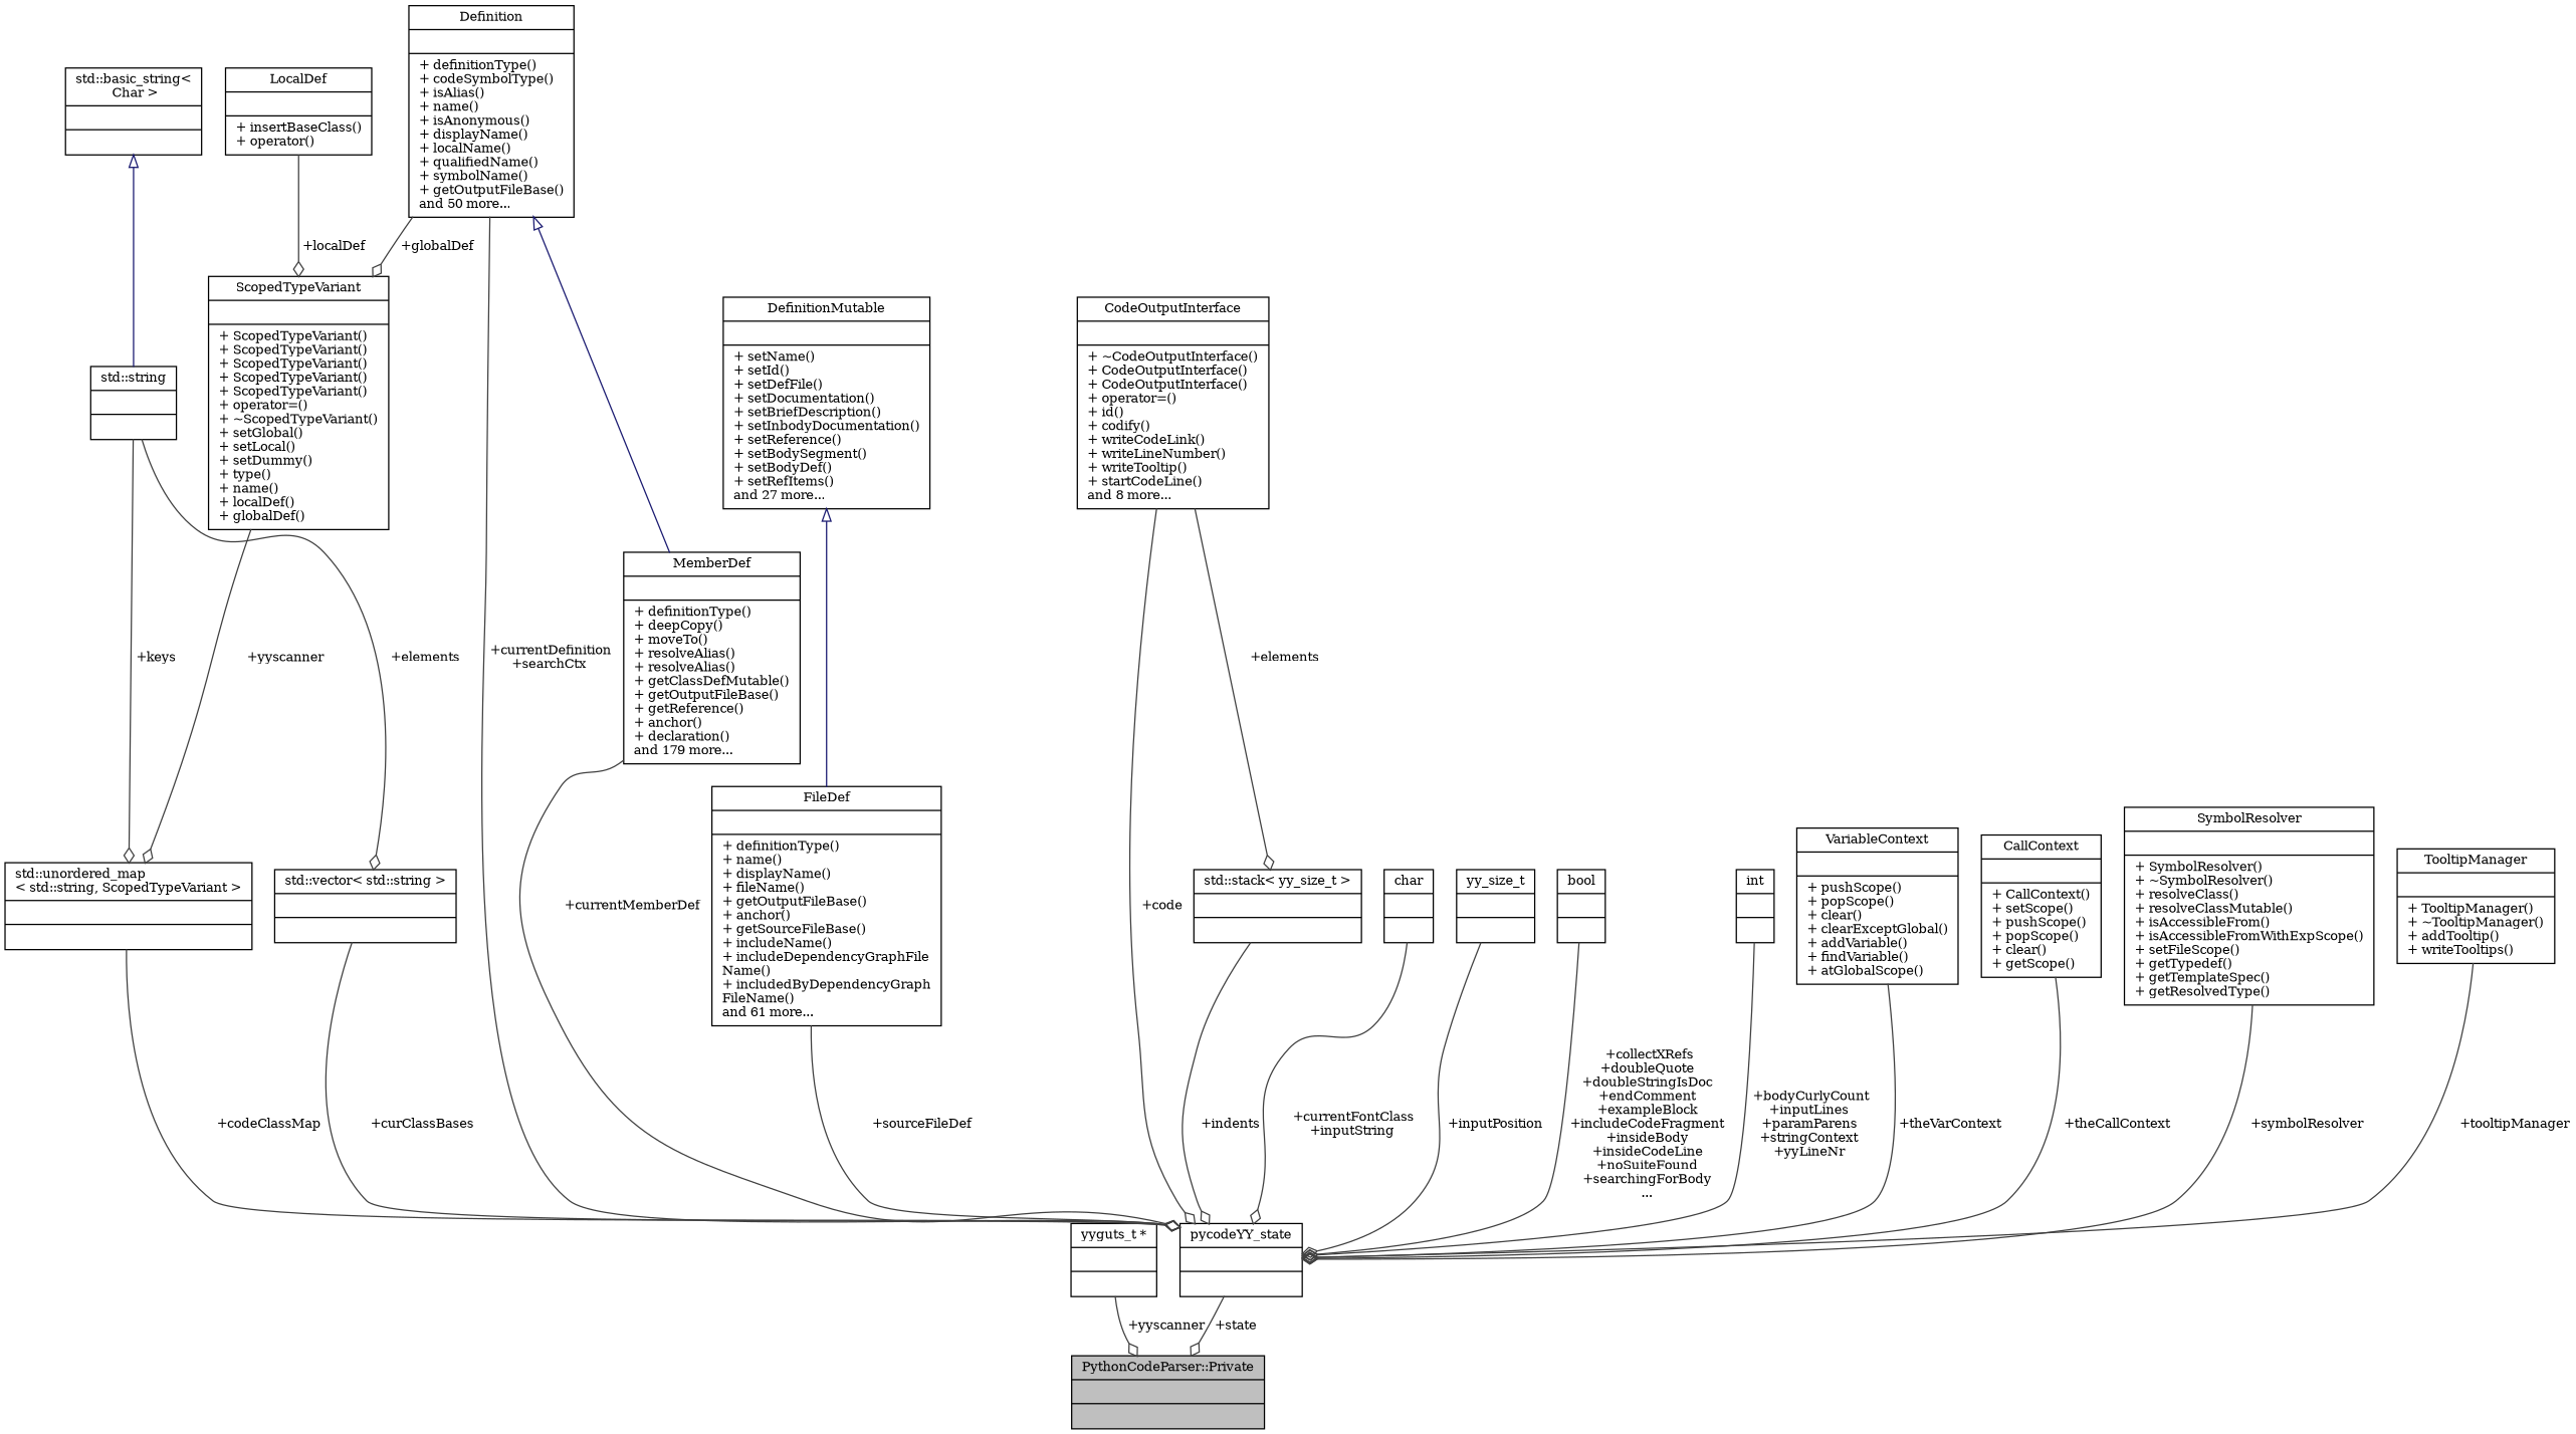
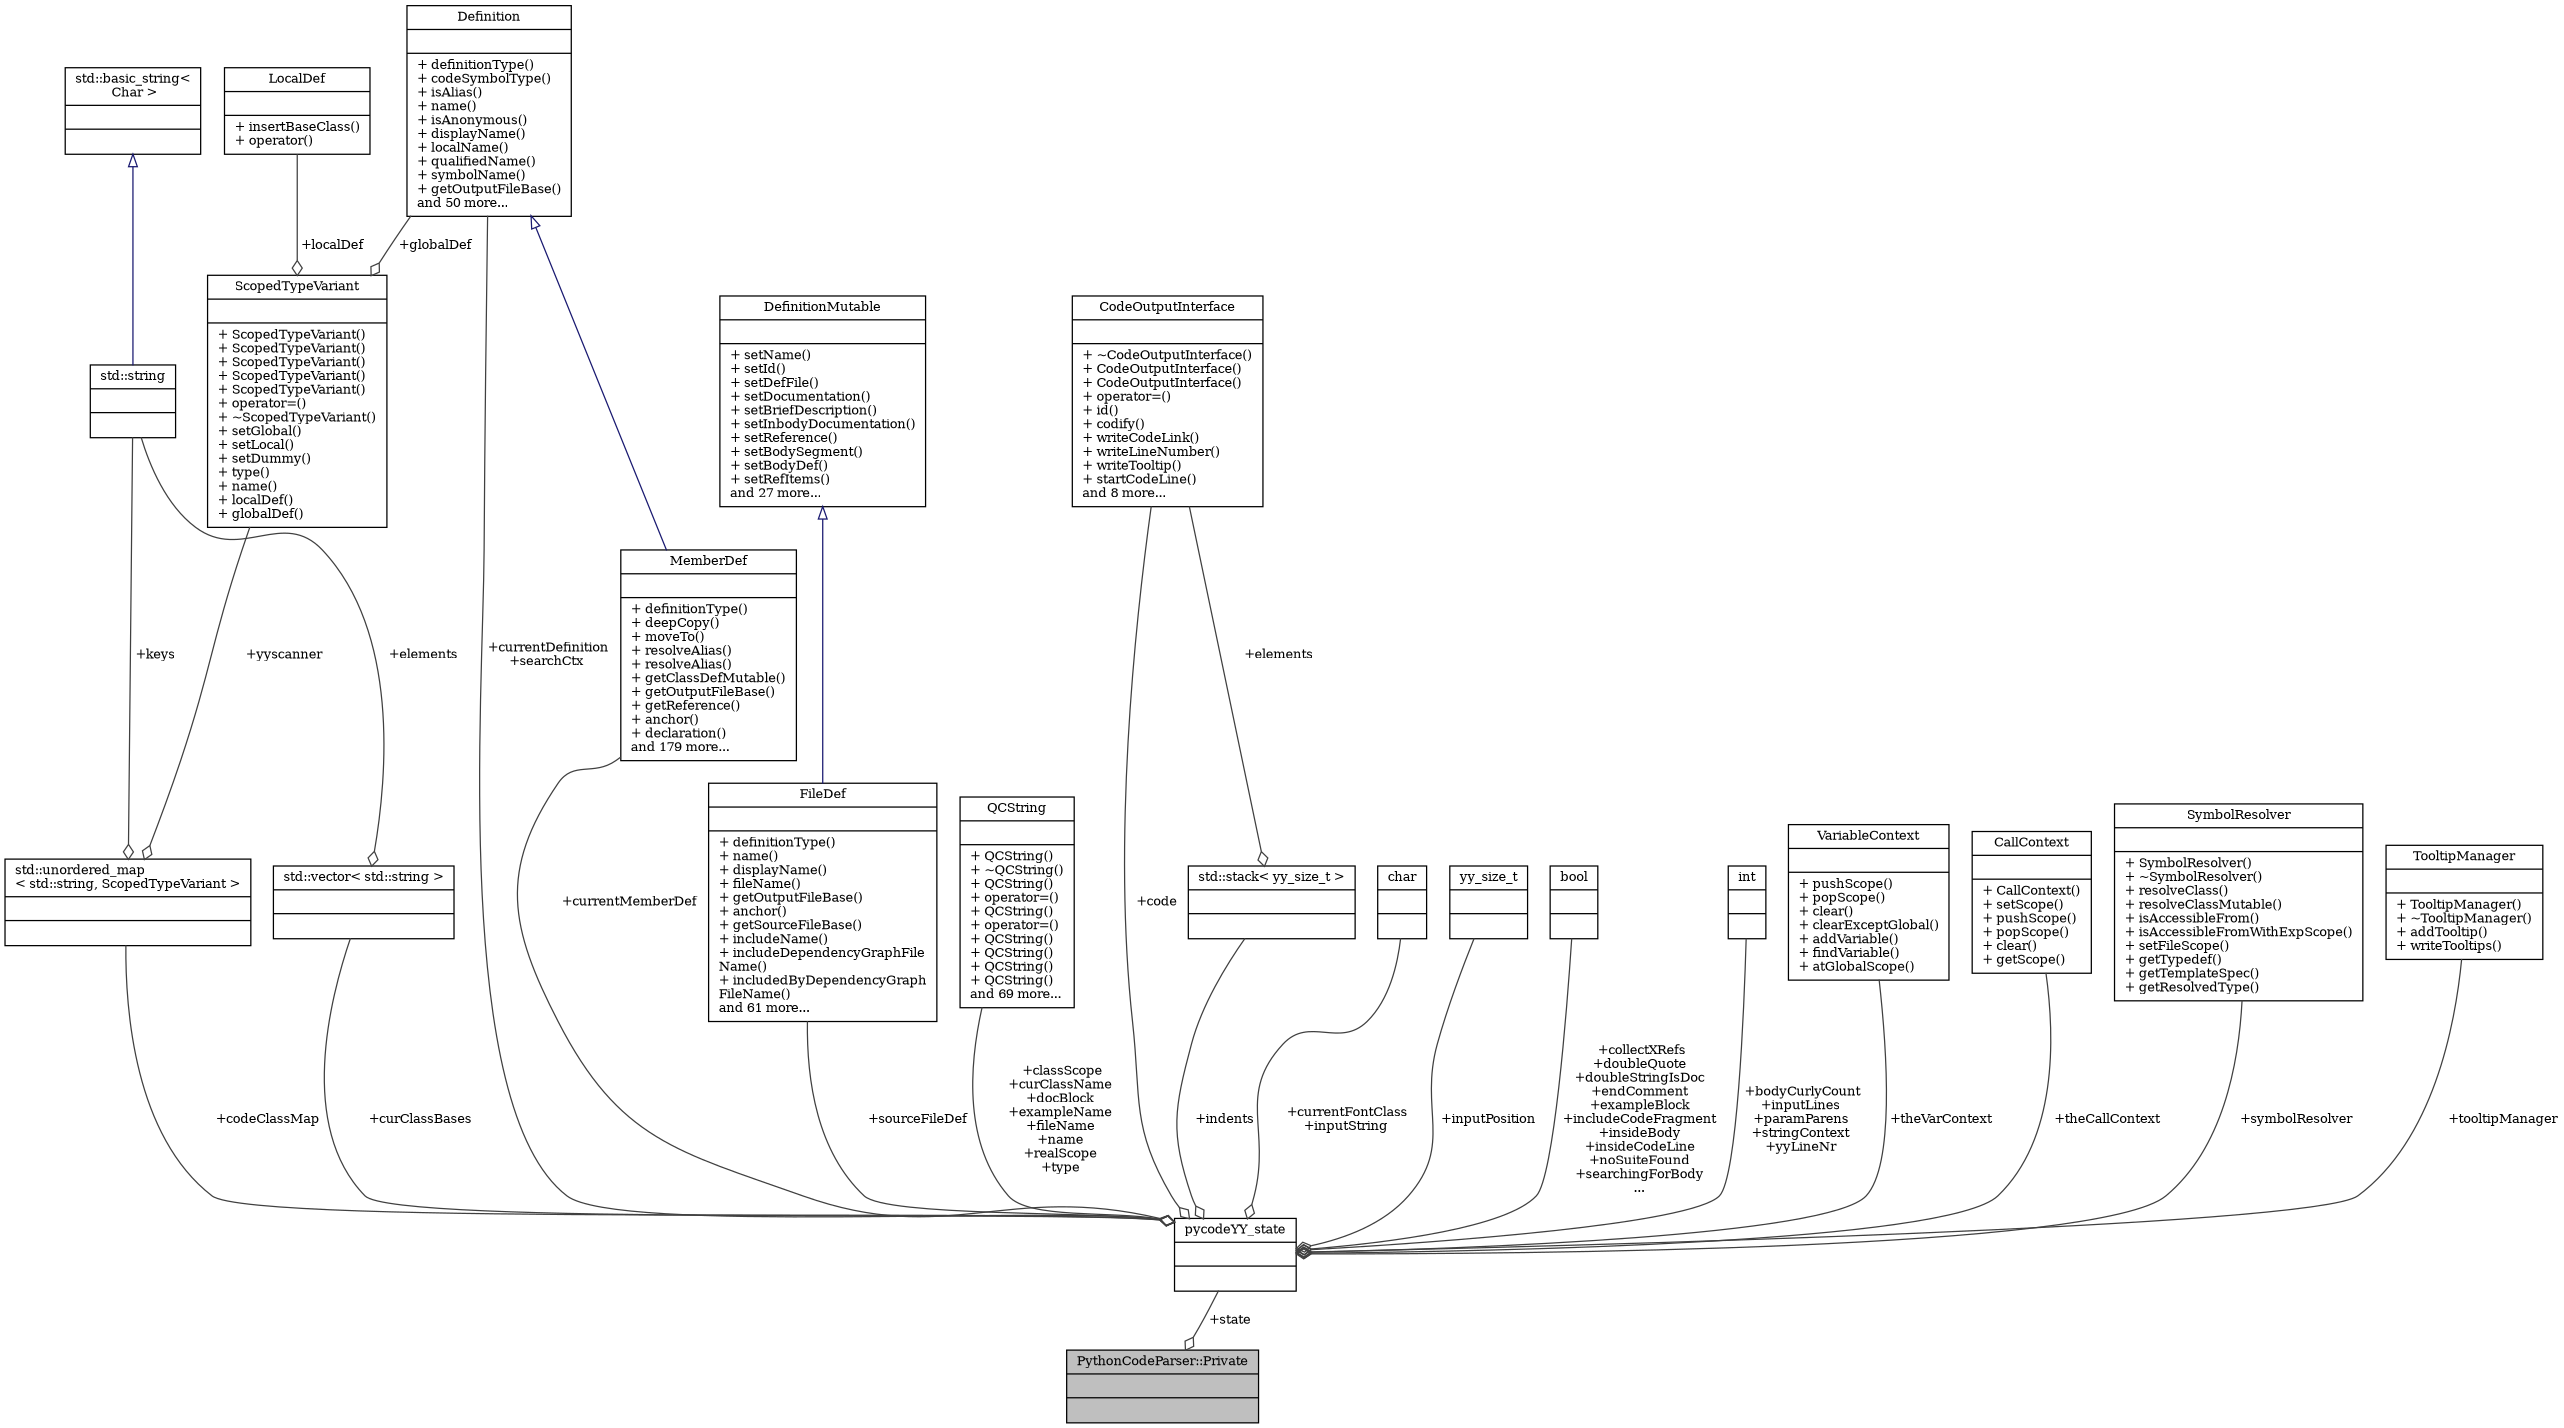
  digraph {
    fontname="DejaVu Serif"
    node [color=black fillcolor=white fontname="DejaVu Serif" fontsize=10 shape=record style=filled]
    edge [arrowhead=odiamond color=grey25 fontname="DejaVu Serif" fontsize=10 labelfontname=Helvetica labelfontsize=10 style=solid]
    n1 [fillcolor=grey75 fontcolor=black height=0.2 label="{PythonCodeParser::Private\n||}" width=0.4]
-   n2 [height=0.2 label="{yyguts_t *\n||}" width=0.4]
    n3 [height=0.2 label="{pycodeYY_state\n||}" width=0.4]
    n4 [height=0.2 label="{std::unordered_map\l\< std::string, ScopedTypeVariant \>\n||}" width=0.4]
    n5 [height=0.2 label="{std::string\n||}" width=0.4]
    n6 [height=0.2 label="{std::vector\< std::string \>\n||}" width=0.4]
    n7 [height=0.2 label="{std::basic_string\<\l Char \>\n||}" width=0.4]
    n8 [height=0.2 label="{ScopedTypeVariant\n||+ ScopedTypeVariant()\l+ ScopedTypeVariant()\l+ ScopedTypeVariant()\l+ ScopedTypeVariant()\l+ ScopedTypeVariant()\l+ operator=()\l+ ~ScopedTypeVariant()\l+ setGlobal()\l+ setLocal()\l+ setDummy()\l+ type()\l+ name()\l+ localDef()\l+ globalDef()\l}" width=0.4]
    n9 [height=0.2 label="{Definition\n||+ definitionType()\l+ codeSymbolType()\l+ isAlias()\l+ name()\l+ isAnonymous()\l+ displayName()\l+ localName()\l+ qualifiedName()\l+ symbolName()\l+ getOutputFileBase()\land 50 more...\l}" width=0.4]
    n10 [height=0.2 label="{MemberDef\n||+ definitionType()\l+ deepCopy()\l+ moveTo()\l+ resolveAlias()\l+ resolveAlias()\l+ getClassDefMutable()\l+ getOutputFileBase()\l+ getReference()\l+ anchor()\l+ declaration()\land 179 more...\l}" width=0.4]
    n11 [height=0.2 label="{FileDef\n||+ definitionType()\l+ name()\l+ displayName()\l+ fileName()\l+ getOutputFileBase()\l+ anchor()\l+ getSourceFileBase()\l+ includeName()\l+ includeDependencyGraphFile\lName()\l+ includedByDependencyGraph\lFileName()\land 61 more...\l}" width=0.4]
    n12 [height=0.2 label="{LocalDef\n||+ insertBaseClass()\l+ operator()\l}" width=0.4]
+   n13 [height=0.2 label="{QCString\n||+ QCString()\l+ ~QCString()\l+ QCString()\l+ operator=()\l+ QCString()\l+ operator=()\l+ QCString()\l+ QCString()\l+ QCString()\l+ QCString()\land 69 more...\l}" width=0.4]
    n14 [height=0.2 label="{CodeOutputInterface\n||+ ~CodeOutputInterface()\l+ CodeOutputInterface()\l+ CodeOutputInterface()\l+ operator=()\l+ id()\l+ codify()\l+ writeCodeLink()\l+ writeLineNumber()\l+ writeTooltip()\l+ startCodeLine()\land 8 more...\l}" width=0.4]
    n15 [height=0.2 label="{std::stack\< yy_size_t \>\n||}" width=0.4]
    n16 [height=0.2 label="{char\n||}" width=0.4]
    n17 [height=0.2 label="{yy_size_t\n||}" width=0.4]
    n18 [height=0.2 label="{bool\n||}" width=0.4]
    n19 [height=0.2 label="{int\n||}" width=0.4]
    n20 [height=0.2 label="{DefinitionMutable\n||+ setName()\l+ setId()\l+ setDefFile()\l+ setDocumentation()\l+ setBriefDescription()\l+ setInbodyDocumentation()\l+ setReference()\l+ setBodySegment()\l+ setBodyDef()\l+ setRefItems()\land 27 more...\l}" width=0.4]
    n21 [height=0.2 label="{VariableContext\n||+ pushScope()\l+ popScope()\l+ clear()\l+ clearExceptGlobal()\l+ addVariable()\l+ findVariable()\l+ atGlobalScope()\l}" width=0.4]
    n22 [height=0.2 label="{CallContext\n||+ CallContext()\l+ setScope()\l+ pushScope()\l+ popScope()\l+ clear()\l+ getScope()\l}" width=0.4]
    n23 [height=0.2 label="{SymbolResolver\n||+ SymbolResolver()\l+ ~SymbolResolver()\l+ resolveClass()\l+ resolveClassMutable()\l+ isAccessibleFrom()\l+ isAccessibleFromWithExpScope()\l+ setFileScope()\l+ getTypedef()\l+ getTemplateSpec()\l+ getResolvedType()\l}" width=0.4]
    n24 [height=0.2 label="{TooltipManager\n||+ TooltipManager()\l+ ~TooltipManager()\l+ addTooltip()\l+ writeTooltips()\l}" width=0.4]
-   n2 -> n1 [label=" +yyscanner"]
    n3 -> n1 [label=" +state"]
    n4 -> n3 [label=" +codeClassMap"]
    n5 -> n4 [label=" +keys"]
    n5 -> n6 [label=" +elements"]
    n6 -> n3 [label=" +curClassBases"]
    n7 -> n5 [arrowtail=onormal color=midnightblue dir=back arrowhead=""]
    n8 -> n4 [label=" +yyscanner"]
    n9 -> n3 [label=" +currentDefinition\n+searchCtx"]
    n9 -> n8 [label=" +globalDef"]
    n9 -> n10 [arrowtail=onormal color=midnightblue dir=back arrowhead=""]
    n10 -> n3 [label=" +currentMemberDef"]
    n11 -> n3 [label=" +sourceFileDef"]
    n12 -> n8 [label=" +localDef"]
+   n13 -> n3 [label=" +classScope\n+curClassName\n+docBlock\n+exampleName\n+fileName\n+name\n+realScope\n+type"]
    n14 -> n3 [label=" +code"]
    n14 -> n15 [label=" +elements"]
    n15 -> n3 [label=" +indents"]
    n16 -> n3 [label=" +currentFontClass\n+inputString"]
    n17 -> n3 [label=" +inputPosition"]
    n18 -> n3 [label=" +collectXRefs\n+doubleQuote\n+doubleStringIsDoc\n+endComment\n+exampleBlock\n+includeCodeFragment\n+insideBody\n+insideCodeLine\n+noSuiteFound\n+searchingForBody\n..."]
    n19 -> n3 [label=" +bodyCurlyCount\n+inputLines\n+paramParens\n+stringContext\n+yyLineNr"]
    n20 -> n11 [arrowtail=onormal color=midnightblue dir=back arrowhead=""]
    n21 -> n3 [label=" +theVarContext"]
    n22 -> n3 [label=" +theCallContext"]
    n23 -> n3 [label=" +symbolResolver"]
    n24 -> n3 [label=" +tooltipManager"]
  }
